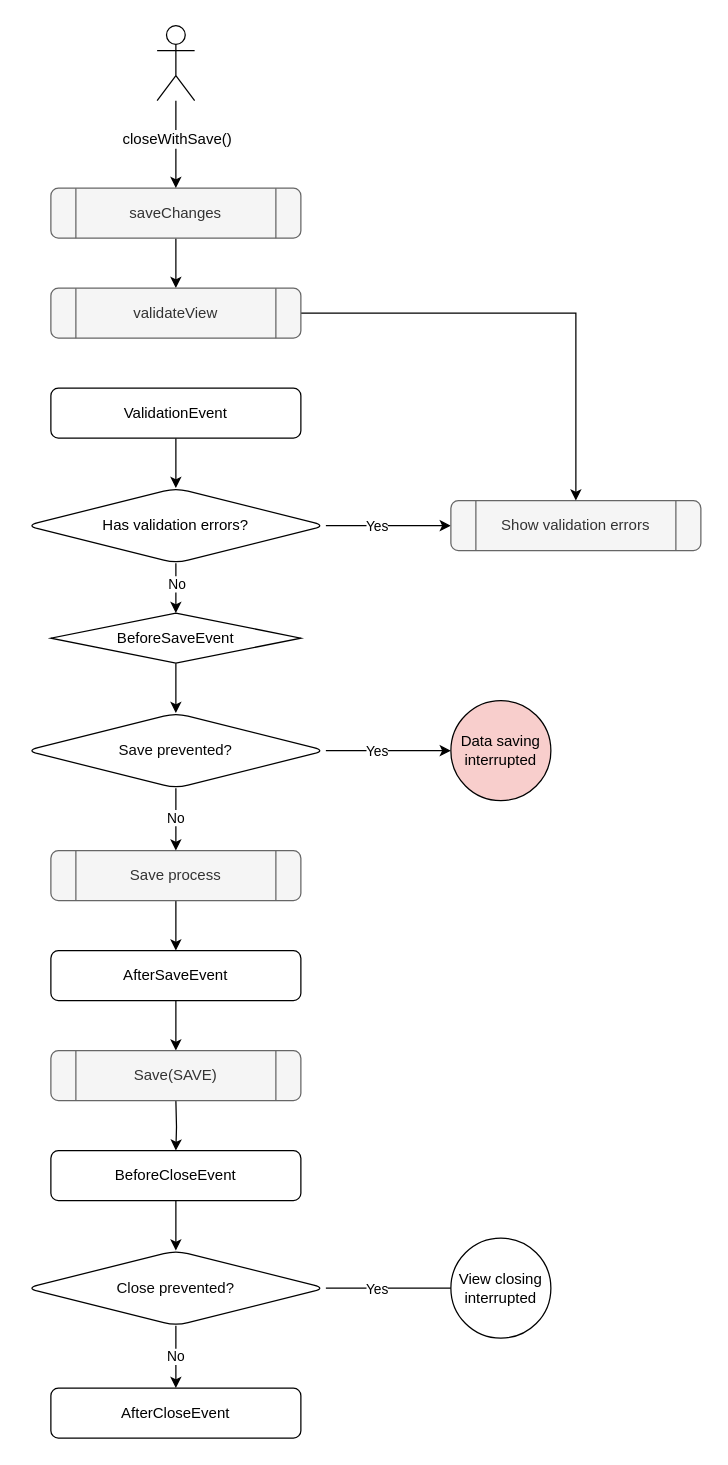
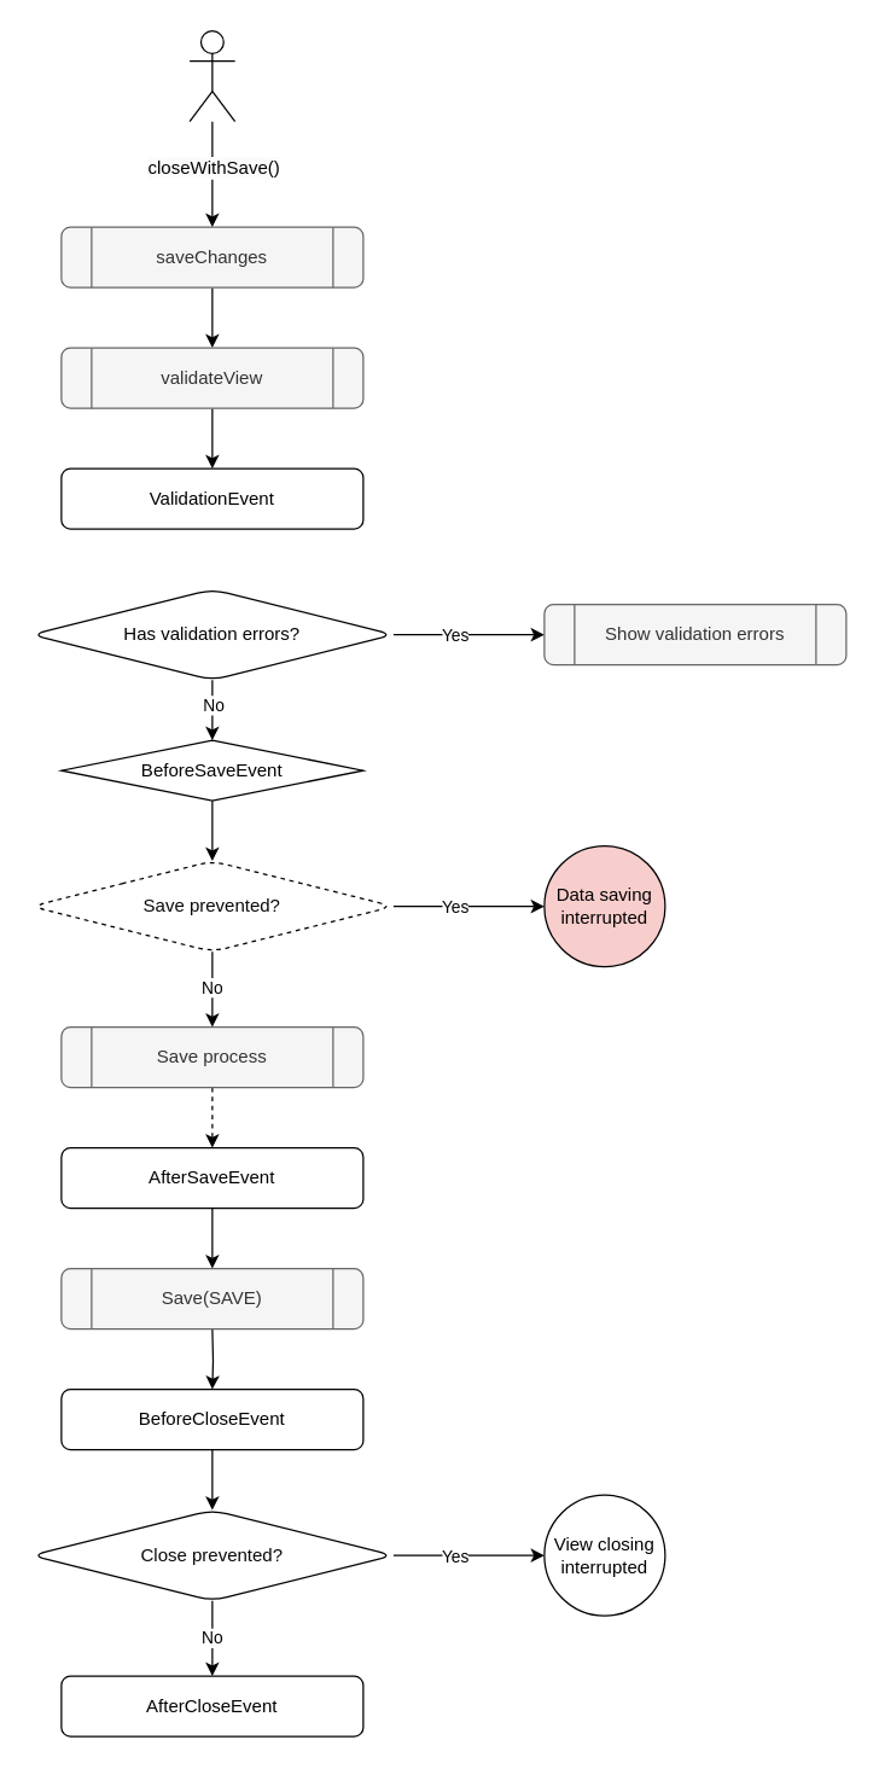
  <mxCell id="0" />
  <mxCell id="1" parent="0" />
  <mxCell id="2" style="edgeStyle=orthogonalEdgeStyle;rounded=0;orthogonalLoop=1;jettySize=auto;html=1;entryX=0.5;entryY=0;entryDx=0;entryDy=0;" edge="1" parent="1" source="3" target="37"><mxGeometry relative="1" as="geometry" /></mxCell>
  <mxCell id="3" value="BeforeCloseEvent" style="whiteSpace=wrap;html=1;rounded=1;" parent="1" vertex="1"><mxGeometry x="40" y="920" width="200" height="40" as="geometry" /></mxCell>
  <mxCell id="4" value="AfterCloseEvent" style="whiteSpace=wrap;html=1;rounded=1;" parent="1" vertex="1"><mxGeometry x="40" y="1110" width="200" height="40" as="geometry" /></mxCell>
  <mxCell id="5" value="" style="edgeStyle=orthogonalEdgeStyle;rounded=0;orthogonalLoop=1;jettySize=auto;html=1;" parent="1" source="6" target="18" edge="1"><mxGeometry relative="1" as="geometry" /></mxCell>
  <mxCell id="6" value="saveChanges" style="shape=process;whiteSpace=wrap;html=1;backgroundOutline=1;rounded=1;fillColor=#f5f5f5;fontColor=#333333;strokeColor=#666666;" parent="1" vertex="1"><mxGeometry x="40" y="150" width="200" height="40" as="geometry" /></mxCell>
  <mxCell id="7" value="" style="edgeStyle=orthogonalEdgeStyle;rounded=0;orthogonalLoop=1;jettySize=auto;html=1;exitX=0.5;exitY=1;exitDx=0;exitDy=0;entryX=0.5;entryY=0;entryDx=0;entryDy=0;" parent="1" source="11" target="20" edge="1"><mxGeometry relative="1" as="geometry"><Array as="points"><mxPoint x="140" y="480" /><mxPoint x="140" y="480" /></Array><mxPoint x="-100" y="390" as="targetPoint" /></mxGeometry></mxCell>
  <mxCell id="8" value="No" style="edgeLabel;html=1;align=center;verticalAlign=middle;resizable=0;points=[];" parent="7" vertex="1" connectable="0"><mxGeometry x="-0.438" y="-2" relative="1" as="geometry"><mxPoint x="2" y="5" as="offset" /></mxGeometry></mxCell>
  <mxCell id="9" value="" style="edgeStyle=orthogonalEdgeStyle;rounded=0;orthogonalLoop=1;jettySize=auto;html=1;exitX=1;exitY=0.5;exitDx=0;exitDy=0;" parent="1" source="11" target="14" edge="1"><mxGeometry relative="1" as="geometry"><Array as="points"><mxPoint x="360" y="420" /></Array></mxGeometry></mxCell>
  <mxCell id="10" value="Yes" style="edgeLabel;html=1;align=center;verticalAlign=middle;resizable=0;points=[];rotation=0;" parent="9" vertex="1" connectable="0"><mxGeometry x="-0.212" y="2" relative="1" as="geometry"><mxPoint x="1" y="2" as="offset" /></mxGeometry></mxCell>
  <mxCell id="11" value="Has validation errors?" style="rhombus;whiteSpace=wrap;html=1;rounded=1;" parent="1" vertex="1"><mxGeometry x="20" y="390" width="240" height="60" as="geometry" /></mxCell>
- <mxCell id="12" value="" style="edgeStyle=orthogonalEdgeStyle;rounded=0;orthogonalLoop=1;jettySize=auto;html=1;" parent="1" source="13" target="22" edge="1"><mxGeometry relative="1" as="geometry" /></mxCell>
+ <mxCell id="12" value="" style="edgeStyle=orthogonalEdgeStyle;rounded=0;orthogonalLoop=1;jettySize=auto;html=1;dashed=1;" parent="1" source="13" target="22" edge="1"><mxGeometry relative="1" as="geometry" /></mxCell>
  <mxCell id="13" value="Save process" style="shape=process;whiteSpace=wrap;html=1;backgroundOutline=1;rounded=1;fillColor=#f5f5f5;fontColor=#333333;strokeColor=#666666;" parent="1" vertex="1"><mxGeometry x="40" y="680" width="200" height="40" as="geometry" /></mxCell>
  <mxCell id="14" value="Show validation errors" style="shape=process;whiteSpace=wrap;html=1;backgroundOutline=1;rounded=1;fillColor=#f5f5f5;fontColor=#333333;strokeColor=#666666;" parent="1" vertex="1"><mxGeometry x="360" y="400" width="200" height="40" as="geometry" /></mxCell>
- <mxCell id="15" style="edgeStyle=orthogonalEdgeStyle;rounded=0;orthogonalLoop=1;jettySize=auto;html=1;entryX=0.5;entryY=0;entryDx=0;entryDy=0;" parent="1" source="16" target="11" edge="1"><mxGeometry relative="1" as="geometry" /></mxCell>
  <mxCell id="16" value="ValidationEvent" style="rounded=1;whiteSpace=wrap;html=1;" parent="1" vertex="1"><mxGeometry x="40" y="310" width="200" height="40" as="geometry" /></mxCell>
- <mxCell id="17" style="edgeStyle=orthogonalEdgeStyle;rounded=0;orthogonalLoop=1;jettySize=auto;html=1;" parent="1" source="18" target="14" edge="1"><mxGeometry relative="1" as="geometry" /></mxCell>
+ <mxCell id="17" style="edgeStyle=orthogonalEdgeStyle;rounded=0;orthogonalLoop=1;jettySize=auto;html=1;entryX=0.5;entryY=0;entryDx=0;entryDy=0;" parent="1" source="18" target="16" edge="1"><mxGeometry relative="1" as="geometry" /></mxCell>
  <mxCell id="18" value="validateView" style="shape=process;whiteSpace=wrap;html=1;backgroundOutline=1;rounded=1;fillColor=#f5f5f5;fontColor=#333333;strokeColor=#666666;" parent="1" vertex="1"><mxGeometry x="40" y="230" width="200" height="40" as="geometry" /></mxCell>
  <mxCell id="19" value="" style="edgeStyle=orthogonalEdgeStyle;rounded=0;orthogonalLoop=1;jettySize=auto;html=1;" parent="1" source="20" target="32" edge="1"><mxGeometry relative="1" as="geometry" /></mxCell>
  <mxCell id="20" value="BeforeSaveEvent" style="rhombus;whiteSpace=wrap;html=1;" parent="1" vertex="1"><mxGeometry x="40" y="490" width="200" height="40" as="geometry" /></mxCell>
  <mxCell id="21" value="" style="edgeStyle=orthogonalEdgeStyle;rounded=0;orthogonalLoop=1;jettySize=auto;html=1;" parent="1" source="22" target="27" edge="1"><mxGeometry relative="1" as="geometry" /></mxCell>
  <mxCell id="22" value="AfterSaveEvent" style="rounded=1;whiteSpace=wrap;html=1;" parent="1" vertex="1"><mxGeometry x="40" y="760" width="200" height="40" as="geometry" /></mxCell>
  <mxCell id="23" style="edgeStyle=orthogonalEdgeStyle;rounded=0;orthogonalLoop=1;jettySize=auto;html=1;entryX=0.5;entryY=0;entryDx=0;entryDy=0;" parent="1" target="3" edge="1"><mxGeometry relative="1" as="geometry"><mxPoint x="140" y="880" as="sourcePoint" /></mxGeometry></mxCell>
  <mxCell id="24" style="edgeStyle=orthogonalEdgeStyle;rounded=0;orthogonalLoop=1;jettySize=auto;html=1;entryX=0.5;entryY=0;entryDx=0;entryDy=0;" parent="1" source="26" target="6" edge="1"><mxGeometry relative="1" as="geometry" /></mxCell>
  <mxCell id="25" value="&lt;span style=&quot;font-size: 12px; text-wrap: wrap; background-color: rgb(251, 251, 251);&quot;&gt;closeWithSave()&lt;/span&gt;" style="edgeLabel;html=1;align=center;verticalAlign=middle;resizable=0;points=[];" parent="24" vertex="1" connectable="0"><mxGeometry x="-0.03" y="1" relative="1" as="geometry"><mxPoint x="-1" y="-4" as="offset" /></mxGeometry></mxCell>
  <mxCell id="26" value="" style="shape=umlActor;verticalLabelPosition=bottom;verticalAlign=top;html=1;outlineConnect=0;" parent="1" vertex="1"><mxGeometry x="125" y="20" width="30" height="60" as="geometry" /></mxCell>
  <mxCell id="27" value="Save(SAVE)" style="shape=process;whiteSpace=wrap;html=1;backgroundOutline=1;rounded=1;fillColor=#f5f5f5;fontColor=#333333;strokeColor=#666666;" parent="1" vertex="1"><mxGeometry x="40" y="840" width="200" height="40" as="geometry" /></mxCell>
  <mxCell id="28" style="edgeStyle=orthogonalEdgeStyle;rounded=0;orthogonalLoop=1;jettySize=auto;html=1;entryX=0.5;entryY=0;entryDx=0;entryDy=0;" parent="1" source="32" target="13" edge="1"><mxGeometry relative="1" as="geometry" /></mxCell>
  <mxCell id="29" value="No" style="edgeLabel;html=1;align=center;verticalAlign=middle;resizable=0;points=[];" parent="28" vertex="1" connectable="0"><mxGeometry x="-0.1" y="-1" relative="1" as="geometry"><mxPoint as="offset" /></mxGeometry></mxCell>
  <mxCell id="30" value="" style="edgeStyle=orthogonalEdgeStyle;rounded=0;orthogonalLoop=1;jettySize=auto;html=1;" parent="1" source="32" target="33" edge="1"><mxGeometry relative="1" as="geometry" /></mxCell>
  <mxCell id="31" value="Yes" style="edgeLabel;html=1;align=center;verticalAlign=middle;resizable=0;points=[];" parent="30" vertex="1" connectable="0"><mxGeometry x="-0.32" y="1" relative="1" as="geometry"><mxPoint x="6" y="1" as="offset" /></mxGeometry></mxCell>
- <mxCell id="32" value="&lt;div style=&quot;background-color:#ffffff;color:#080808&quot;&gt;&lt;pre style=&quot;&quot;&gt;&lt;font style=&quot;font-size: 12px;&quot; face=&quot;Helvetica&quot;&gt;Save prevented?&lt;/font&gt;&lt;/pre&gt;&lt;/div&gt;" style="rhombus;whiteSpace=wrap;html=1;rounded=1;" parent="1" vertex="1"><mxGeometry x="20" y="570" width="240" height="60" as="geometry" /></mxCell>
+ <mxCell id="32" value="&lt;div style=&quot;background-color:#ffffff;color:#080808&quot;&gt;&lt;pre style=&quot;&quot;&gt;&lt;font style=&quot;font-size: 12px;&quot; face=&quot;Helvetica&quot;&gt;Save prevented?&lt;/font&gt;&lt;/pre&gt;&lt;/div&gt;" style="rhombus;whiteSpace=wrap;html=1;rounded=1;dashed=1;" parent="1" vertex="1"><mxGeometry x="20" y="570" width="240" height="60" as="geometry" /></mxCell>
  <mxCell id="33" value="Data saving interrupted" style="ellipse;whiteSpace=wrap;html=1;rounded=1;fillColor=#f8cecc;" parent="1" vertex="1"><mxGeometry x="360" y="560" width="80" height="80" as="geometry" /></mxCell>
  <mxCell id="34" value="No" style="edgeStyle=orthogonalEdgeStyle;rounded=0;orthogonalLoop=1;jettySize=auto;html=1;entryX=0.5;entryY=0;entryDx=0;entryDy=0;" edge="1" parent="1" source="37" target="4"><mxGeometry relative="1" as="geometry" /></mxCell>
- <mxCell id="35" style="edgeStyle=orthogonalEdgeStyle;rounded=0;orthogonalLoop=1;jettySize=auto;html=1;entryX=0;entryY=0.5;entryDx=0;entryDy=0;endArrow=none;" edge="1" parent="1" source="37" target="38"><mxGeometry relative="1" as="geometry" /></mxCell>
+ <mxCell id="35" style="edgeStyle=orthogonalEdgeStyle;rounded=0;orthogonalLoop=1;jettySize=auto;html=1;entryX=0;entryY=0.5;entryDx=0;entryDy=0;" edge="1" parent="1" source="37" target="38"><mxGeometry relative="1" as="geometry" /></mxCell>
  <mxCell id="36" value="Yes" style="edgeLabel;html=1;align=center;verticalAlign=middle;resizable=0;points=[];" vertex="1" connectable="0" parent="35"><mxGeometry x="-0.02" y="-1" relative="1" as="geometry"><mxPoint x="-9" y="-1" as="offset" /></mxGeometry></mxCell>
  <mxCell id="37" value="&lt;div style=&quot;background-color:#ffffff;color:#080808&quot;&gt;&lt;pre style=&quot;&quot;&gt;&lt;font style=&quot;font-size: 12px;&quot; face=&quot;Helvetica&quot;&gt;Close prevented?&lt;/font&gt;&lt;/pre&gt;&lt;/div&gt;" style="rhombus;whiteSpace=wrap;html=1;rounded=1;" vertex="1" parent="1"><mxGeometry x="20" y="1000" width="240" height="60" as="geometry" /></mxCell>
  <mxCell id="38" value="View closing interrupted" style="ellipse;whiteSpace=wrap;html=1;rounded=1;" vertex="1" parent="1"><mxGeometry x="360" y="990" width="80" height="80" as="geometry" /></mxCell>
